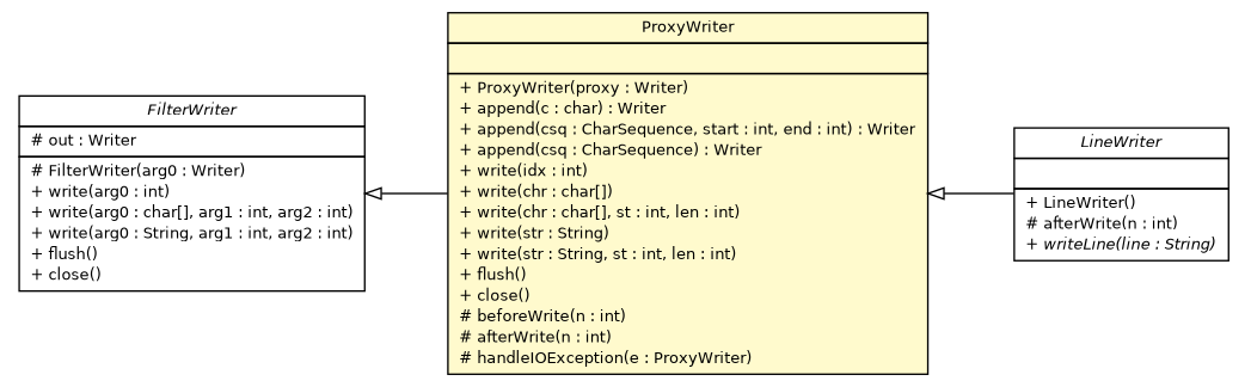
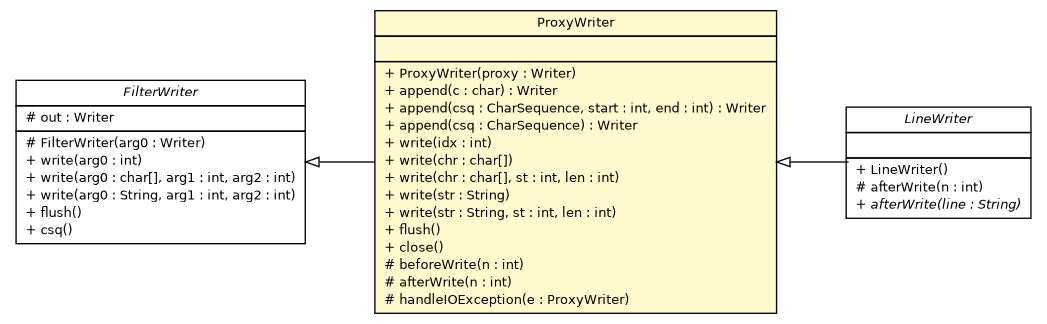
  digraph {
    nodesep=0.25
    rankdir=LR
    ranksep=0.5
    node [fontcolor=black fontname=Helvetica fontsize=10.0 shape=plaintext]
    edge [arrowtail=empty dir=back fontname=Helvetica fontsize=10 headport=p labelfontname=Helvetica labelfontsize=10 tailport=p]
    n1 [label=<<table title="sorcer.org.apache.commons.io.output.ProxyWriter" border="0" cellborder="1" cellspacing="0" cellpadding="2" port="p" bgcolor="lemonChiffon" href="./ProxyWriter.html"> 		<tr><td><table border="0" cellspacing="0" cellpadding="1"> <tr><td align="center" balign="center"> ProxyWriter </td></tr> 		</table></td></tr> 		<tr><td><table border="0" cellspacing="0" cellpadding="1"> <tr><td align="left" balign="left">  </td></tr> 		</table></td></tr> 		<tr><td><table border="0" cellspacing="0" cellpadding="1"> <tr><td align="left" balign="left"> + ProxyWriter(proxy : Writer) </td></tr> <tr><td align="left" balign="left"> + append(c : char) : Writer </td></tr> <tr><td align="left" balign="left"> + append(csq : CharSequence, start : int, end : int) : Writer </td></tr> <tr><td align="left" balign="left"> + append(csq : CharSequence) : Writer </td></tr> <tr><td align="left" balign="left"> + write(idx : int) </td></tr> <tr><td align="left" balign="left"> + write(chr : char[]) </td></tr> <tr><td align="left" balign="left"> + write(chr : char[], st : int, len : int) </td></tr> <tr><td align="left" balign="left"> + write(str : String) </td></tr> <tr><td align="left" balign="left"> + write(str : String, st : int, len : int) </td></tr> <tr><td align="left" balign="left"> + flush() </td></tr> <tr><td align="left" balign="left"> + close() </td></tr> <tr><td align="left" balign="left"> # beforeWrite(n : int) </td></tr> <tr><td align="left" balign="left"> # afterWrite(n : int) </td></tr> <tr><td align="left" balign="left"> # handleIOException(e : ProxyWriter) </td></tr> 		</table></td></tr> 		</table>>]
-   n2 [label=<<table title="sorcer.util.io.LineWriter" border="0" cellborder="1" cellspacing="0" cellpadding="2" port="p" href="../../../../../util/io/LineWriter.html"> 		<tr><td><table border="0" cellspacing="0" cellpadding="1"> <tr><td align="center" balign="center"><font face="Helvetica-Oblique"> LineWriter </font></td></tr> 		</table></td></tr> 		<tr><td><table border="0" cellspacing="0" cellpadding="1"> <tr><td align="left" balign="left">  </td></tr> 		</table></td></tr> 		<tr><td><table border="0" cellspacing="0" cellpadding="1"> <tr><td align="left" balign="left"> + LineWriter() </td></tr> <tr><td align="left" balign="left"> # afterWrite(n : int) </td></tr> <tr><td align="left" balign="left"><font face="Helvetica-Oblique" point-size="10.0"> + writeLine(line : String) </font></td></tr> 		</table></td></tr> 		</table>>]
-   n3 [label=<<table title="java.io.FilterWriter" border="0" cellborder="1" cellspacing="0" cellpadding="2" port="p" href="http://docs.oracle.com/javase/7/docs/api/java/io/FilterWriter.html"> 		<tr><td><table border="0" cellspacing="0" cellpadding="1"> <tr><td align="center" balign="center"><font face="Helvetica-Oblique"> FilterWriter </font></td></tr> 		</table></td></tr> 		<tr><td><table border="0" cellspacing="0" cellpadding="1"> <tr><td align="left" balign="left"> # out : Writer </td></tr> 		</table></td></tr> 		<tr><td><table border="0" cellspacing="0" cellpadding="1"> <tr><td align="left" balign="left"> # FilterWriter(arg0 : Writer) </td></tr> <tr><td align="left" balign="left"> + write(arg0 : int) </td></tr> <tr><td align="left" balign="left"> + write(arg0 : char[], arg1 : int, arg2 : int) </td></tr> <tr><td align="left" balign="left"> + write(arg0 : String, arg1 : int, arg2 : int) </td></tr> <tr><td align="left" balign="left"> + flush() </td></tr> <tr><td align="left" balign="left"> + close() </td></tr> 		</table></td></tr> 		</table>>]
+   n2 [label=<<table title="sorcer.util.io.LineWriter" border="0" cellborder="1" cellspacing="0" cellpadding="2" port="p" href="../../../../../util/io/LineWriter.html"> 		<tr><td><table border="0" cellspacing="0" cellpadding="1"> <tr><td align="center" balign="center"><font face="Helvetica-Oblique"> LineWriter </font></td></tr> 		</table></td></tr> 		<tr><td><table border="0" cellspacing="0" cellpadding="1"> <tr><td align="left" balign="left">  </td></tr> 		</table></td></tr> 		<tr><td><table border="0" cellspacing="0" cellpadding="1"> <tr><td align="left" balign="left"> + LineWriter() </td></tr> <tr><td align="left" balign="left"> # afterWrite(n : int) </td></tr> <tr><td align="left" balign="left"><font face="Helvetica-Oblique" point-size="10.0"> + afterWrite(line : String) </font></td></tr> 		</table></td></tr> 		</table>>]
+   n3 [label=<<table title="java.io.FilterWriter" border="0" cellborder="1" cellspacing="0" cellpadding="2" port="p" href="http://docs.oracle.com/javase/7/docs/api/java/io/FilterWriter.html"> 		<tr><td><table border="0" cellspacing="0" cellpadding="1"> <tr><td align="center" balign="center"><font face="Helvetica-Oblique"> FilterWriter </font></td></tr> 		</table></td></tr> 		<tr><td><table border="0" cellspacing="0" cellpadding="1"> <tr><td align="left" balign="left"> # out : Writer </td></tr> 		</table></td></tr> 		<tr><td><table border="0" cellspacing="0" cellpadding="1"> <tr><td align="left" balign="left"> # FilterWriter(arg0 : Writer) </td></tr> <tr><td align="left" balign="left"> + write(arg0 : int) </td></tr> <tr><td align="left" balign="left"> + write(arg0 : char[], arg1 : int, arg2 : int) </td></tr> <tr><td align="left" balign="left"> + write(arg0 : String, arg1 : int, arg2 : int) </td></tr> <tr><td align="left" balign="left"> + flush() </td></tr> <tr><td align="left" balign="left"> + csq() </td></tr> 		</table></td></tr> 		</table>>]
    n1 -> n2
    n3 -> n1
  }
